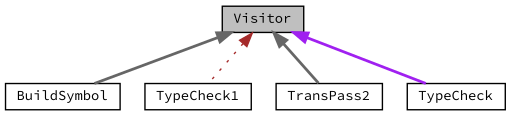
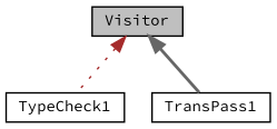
  digraph {
    fontname="Source Code Pro"
    node [color=black fillcolor=white fontname="Source Code Pro" fontsize=10 shape=record style=filled]
    edge [color=gray40 dir=back fontname="Source Code Pro" fontsize=10 labelfontname=Helvetica labelfontsize=10 style=bold]
    n1 [fillcolor=grey75 fontcolor=black height=0.2 label=Visitor width=0.4]
-   n2 [height=0.2 label=BuildSymbol width=0.4]
    n3 [height=0.2 label=TypeCheck1 width=0.4]
-   n4 [height=0.2 label=TransPass2 width=0.4]
-   n5 [height=0.2 label=TypeCheck width=0.4]
-   n1 -> n2
+   n4 [height=0.2 label=TransPass1 width=0.4]
    n1 -> n3 [color=brown style=dotted]
    n1 -> n4
-   n1 -> n5 [color=purple]
  }
